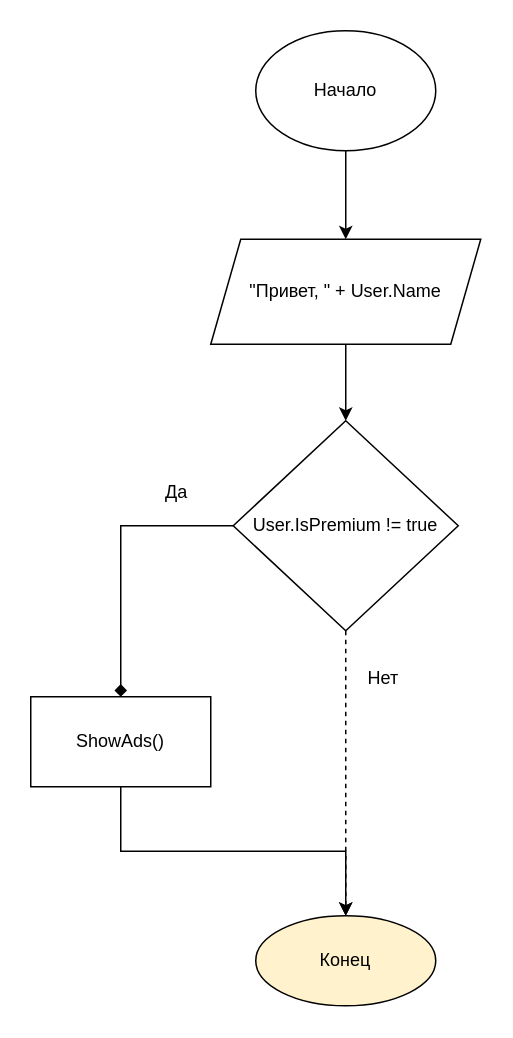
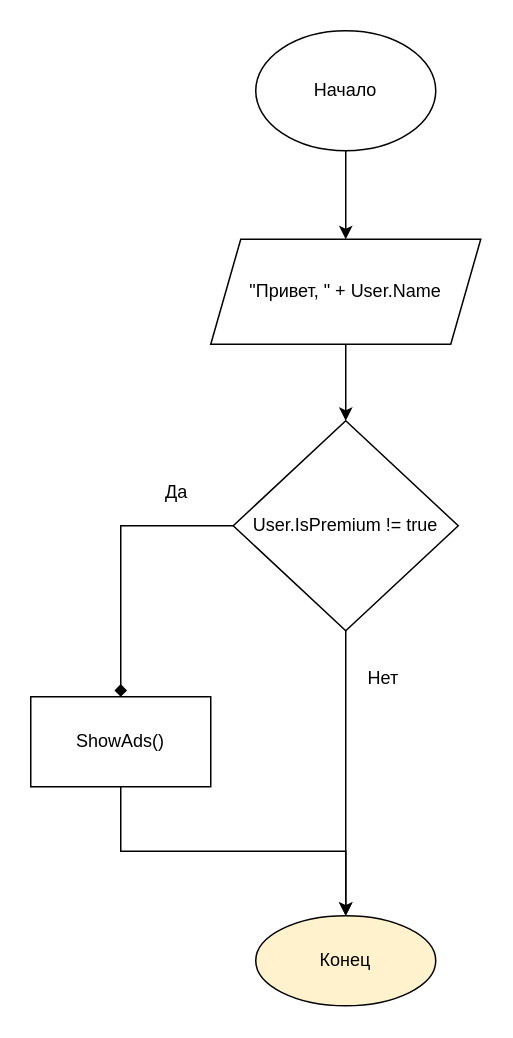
  <mxCell id="0" />
  <mxCell id="1" parent="0" />
  <mxCell id="2" style="edgeStyle=orthogonalEdgeStyle;rounded=0;orthogonalLoop=1;jettySize=auto;html=1;entryX=0.5;entryY=0;entryDx=0;entryDy=0;" edge="1" parent="1" source="3" target="5"><mxGeometry relative="1" as="geometry" /></mxCell>
  <mxCell id="3" value="Начало" style="ellipse;whiteSpace=wrap;html=1;" vertex="1" parent="1"><mxGeometry x="170" y="20" width="120" height="80" as="geometry" /></mxCell>
  <mxCell id="4" value="" style="edgeStyle=orthogonalEdgeStyle;rounded=0;orthogonalLoop=1;jettySize=auto;html=1;" edge="1" parent="1" source="5" target="8"><mxGeometry relative="1" as="geometry" /></mxCell>
  <mxCell id="5" value="&quot;Привет, &quot; + User.Name" style="shape=parallelogram;perimeter=parallelogramPerimeter;whiteSpace=wrap;html=1;fixedSize=1;" vertex="1" parent="1"><mxGeometry x="140" y="159" width="180" height="70" as="geometry" /></mxCell>
  <mxCell id="6" style="edgeStyle=orthogonalEdgeStyle;rounded=0;orthogonalLoop=1;jettySize=auto;html=1;exitX=0;exitY=0.5;exitDx=0;exitDy=0;entryX=0.5;entryY=0;entryDx=0;entryDy=0;endArrow=diamond;" edge="1" parent="1" source="8" target="10"><mxGeometry relative="1" as="geometry" /></mxCell>
- <mxCell id="7" style="edgeStyle=orthogonalEdgeStyle;rounded=0;orthogonalLoop=1;jettySize=auto;html=1;entryX=0.5;entryY=0;entryDx=0;entryDy=0;dashed=1;" edge="1" parent="1" source="8" target="11"><mxGeometry relative="1" as="geometry" /></mxCell>
+ <mxCell id="7" style="edgeStyle=orthogonalEdgeStyle;rounded=0;orthogonalLoop=1;jettySize=auto;html=1;entryX=0.5;entryY=0;entryDx=0;entryDy=0;" edge="1" parent="1" source="8" target="11"><mxGeometry relative="1" as="geometry" /></mxCell>
  <mxCell id="8" value="User.IsPremium != true" style="rhombus;whiteSpace=wrap;html=1;" vertex="1" parent="1"><mxGeometry x="155" y="280" width="150" height="140" as="geometry" /></mxCell>
  <mxCell id="9" style="edgeStyle=orthogonalEdgeStyle;rounded=0;orthogonalLoop=1;jettySize=auto;html=1;entryX=0.5;entryY=0;entryDx=0;entryDy=0;exitX=0.5;exitY=1;exitDx=0;exitDy=0;" edge="1" parent="1" source="10" target="11"><mxGeometry relative="1" as="geometry" /></mxCell>
  <mxCell id="10" value="ShowAds()" style="whiteSpace=wrap;html=1;" vertex="1" parent="1"><mxGeometry x="20" y="464" width="120" height="60" as="geometry" /></mxCell>
  <mxCell id="11" value="Конец" style="ellipse;whiteSpace=wrap;html=1;fillColor=#fff2cc;" vertex="1" parent="1"><mxGeometry x="170" y="610" width="120" height="60" as="geometry" /></mxCell>
  <mxCell id="12" value="Да" style="text;strokeColor=none;fillColor=none;align=left;verticalAlign=middle;spacingLeft=4;spacingRight=4;overflow=hidden;points=[[0,0.5],[1,0.5]];portConstraint=eastwest;rotatable=0;" vertex="1" parent="1"><mxGeometry x="104" y="312" width="30" height="30" as="geometry" /></mxCell>
  <mxCell id="13" value="Нет" style="text;strokeColor=none;fillColor=none;align=left;verticalAlign=middle;spacingLeft=4;spacingRight=4;overflow=hidden;points=[[0,0.5],[1,0.5]];portConstraint=eastwest;rotatable=0;" vertex="1" parent="1"><mxGeometry x="239" y="436" width="50" height="30" as="geometry" /></mxCell>
